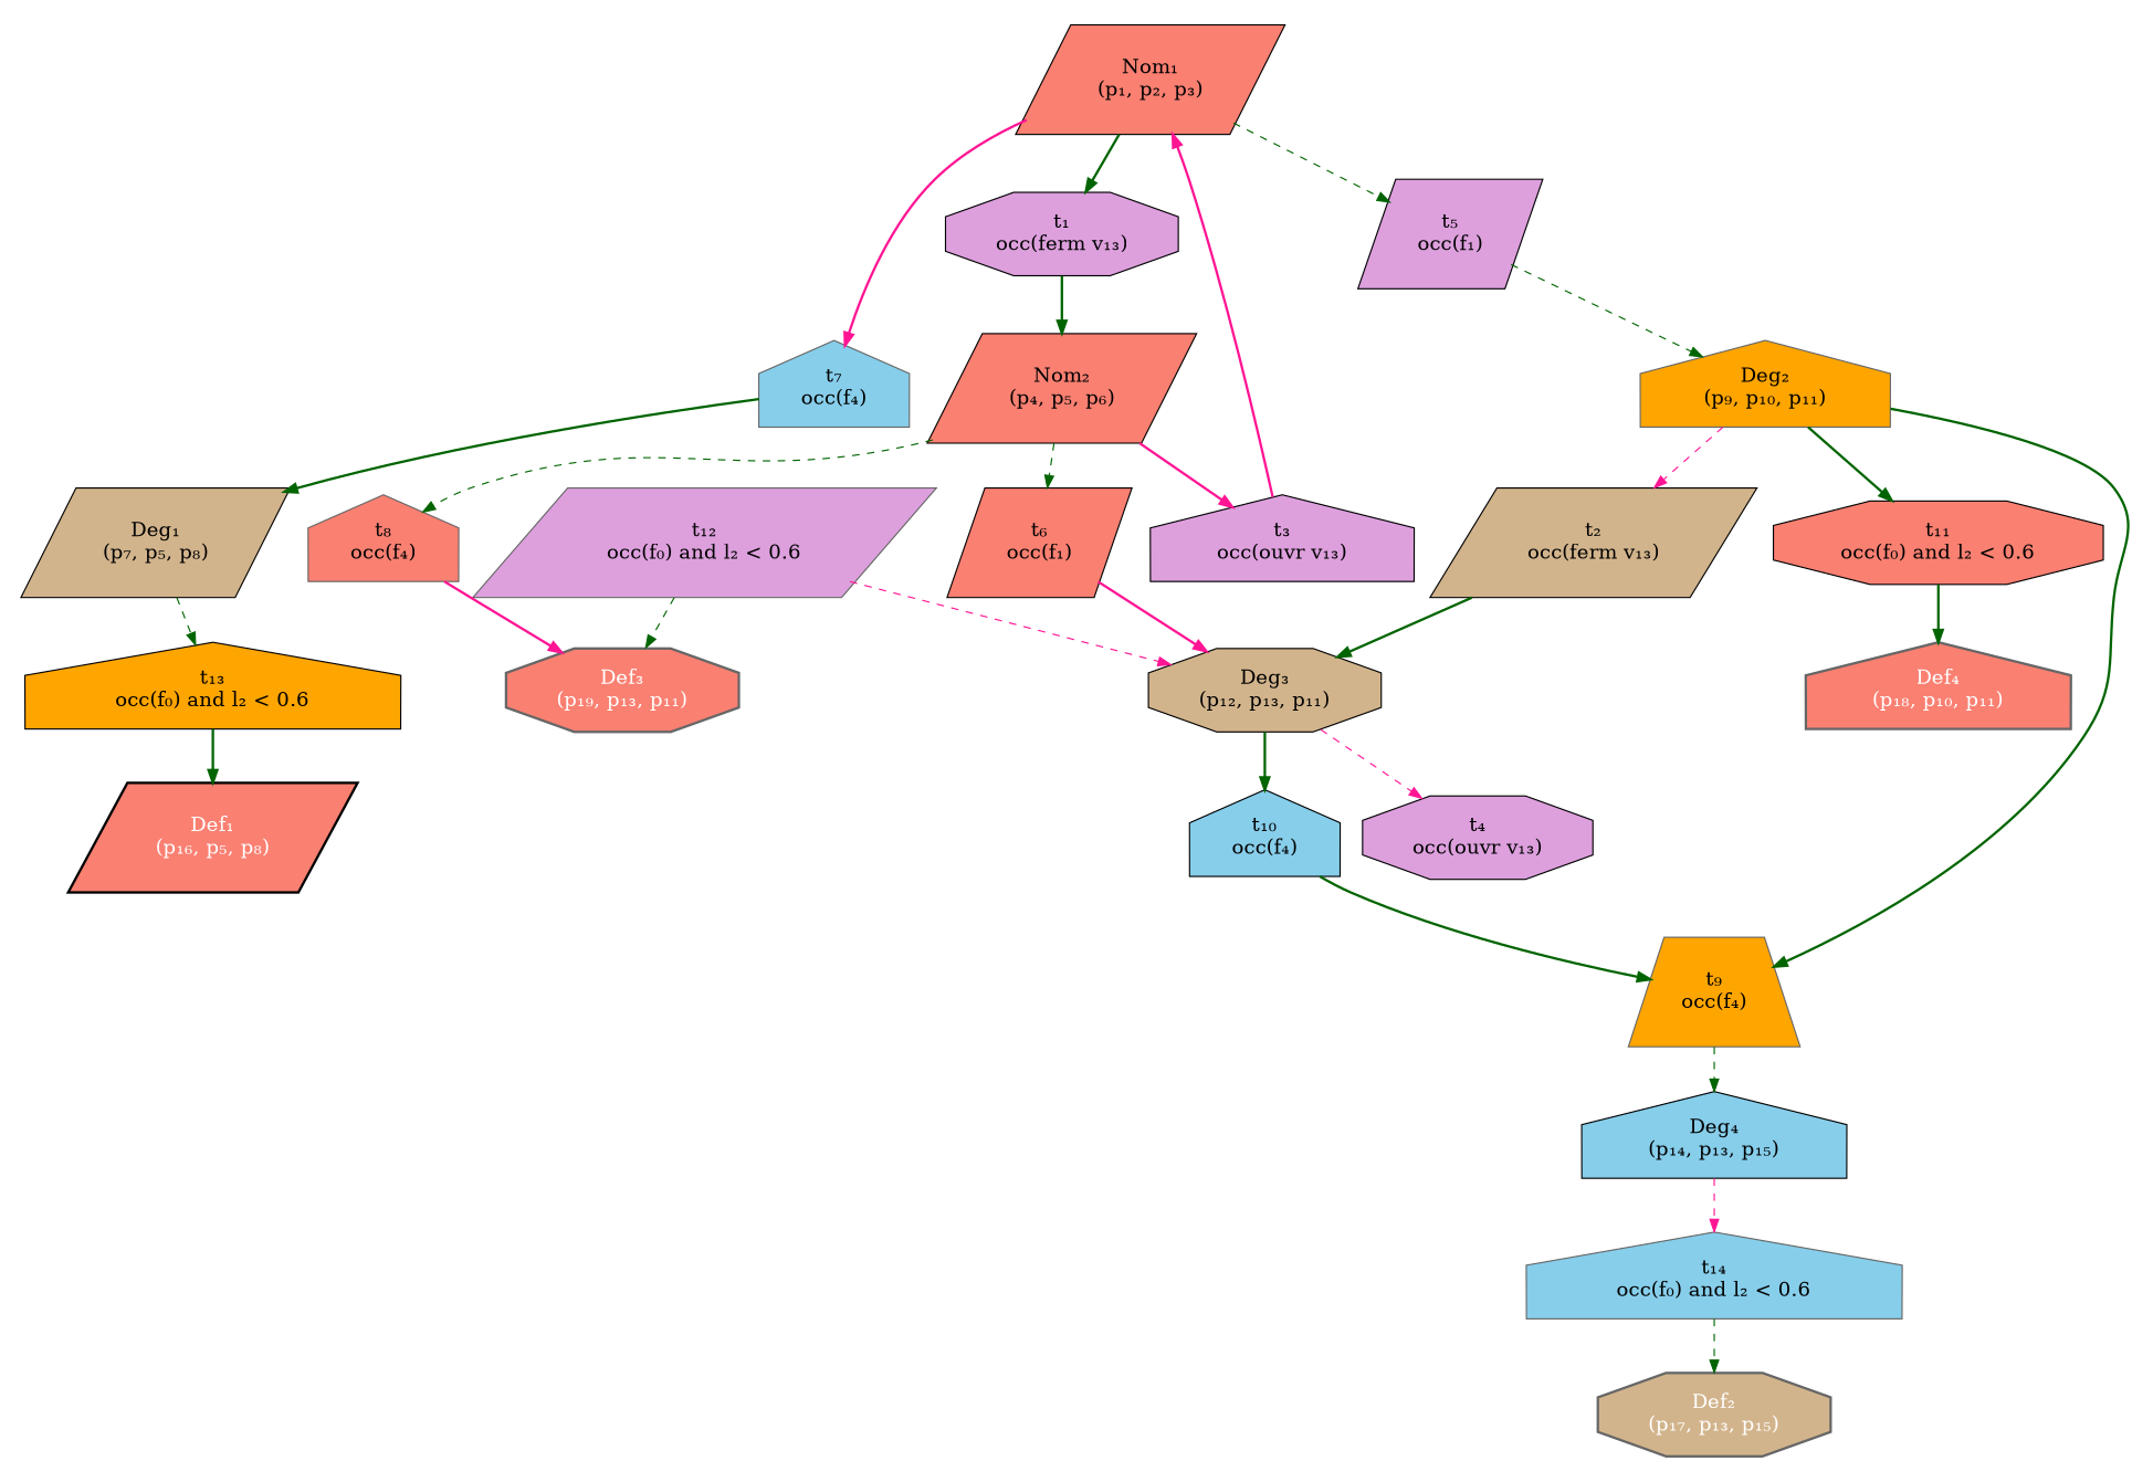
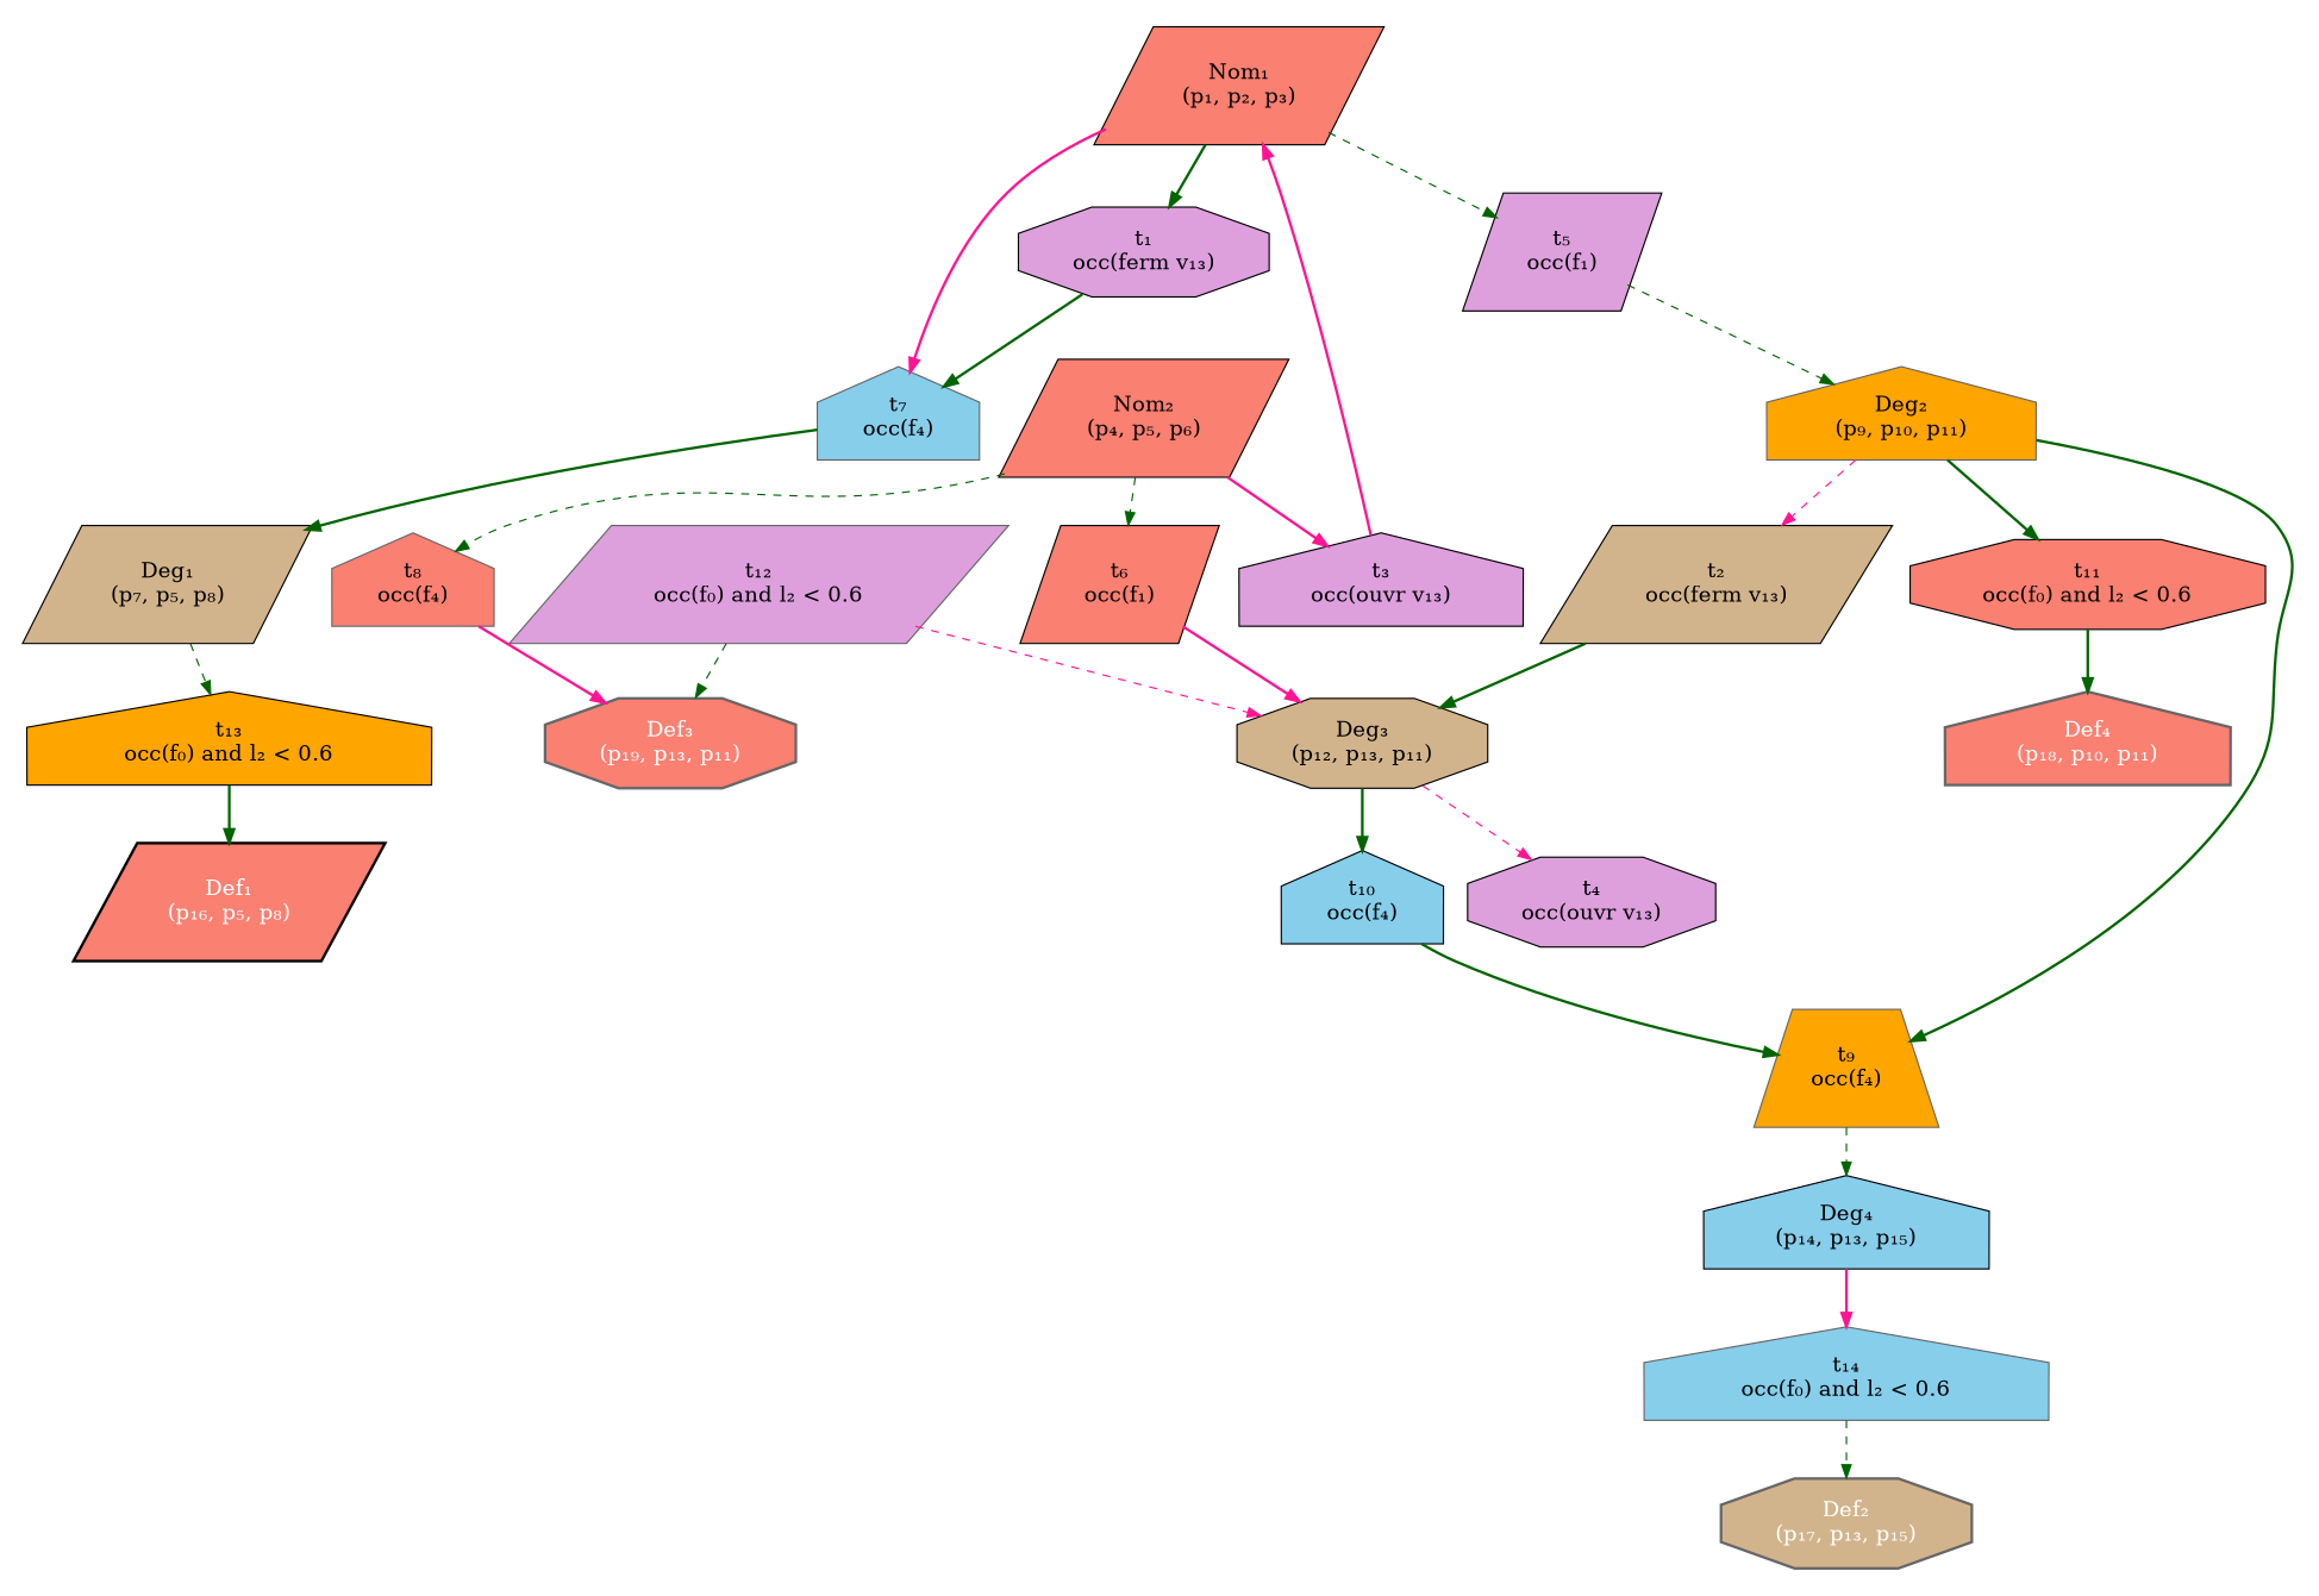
  digraph {
    splines=true
    node [color=black fillcolor=salmon fontcolor="#000000" fontsize=16 shape=house style=filled]
    edge [arrowhead=normal color=darkgreen style=bold]
    n1 [fillcolor=tan label="Deg₃\n(p₁₂, p₁₃, p₁₁)" shape=octagon]
    n2 [fillcolor=skyblue label="t₁₀\nocc(f₄)"]
    n3 [fillcolor=plum label="t₄\nocc(ouvr v₁₃)" shape=octagon]
    n4 [color=gray40 fillcolor=plum label="t₁₂\nocc(f₀) and l₂ < 0.6" shape=parallelogram]
    n5 [fontcolor="#ffffff" label="Def₁\n(p₁₆, p₅, p₈)" shape=parallelogram style="filled, bold"]
    n6 [fillcolor=plum label="t₁\nocc(ferm v₁₃)" shape=octagon]
    n7 [label="Nom₂\n(p₄, p₅, p₆)" shape=parallelogram]
    n8 [label="Nom₁\n(p₁, p₂, p₃)" shape=parallelogram]
    n9 [color=gray40 fillcolor=skyblue label="t₇\nocc(f₄)"]
    n10 [fillcolor=plum label="t₅\nocc(f₁)" shape=parallelogram]
    n11 [fillcolor=tan label="Deg₁\n(p₇, p₅, p₈)" shape=parallelogram]
    n12 [label="t₆\nocc(f₁)" shape=parallelogram]
    n13 [color=gray40 label="t₈\nocc(f₄)"]
    n14 [color=gray40 fontcolor="#ffffff" label="Def₄\n(p₁₈, p₁₀, p₁₁)" style="filled, bold"]
    n15 [color=gray40 fillcolor=skyblue label="t₁₄\nocc(f₀) and l₂ < 0.6"]
    n16 [color=gray40 fillcolor=tan fontcolor="#ffffff" label="Def₂\n(p₁₇, p₁₃, p₁₅)" shape=octagon style="filled, bold"]
    n17 [color=gray40 fillcolor=orange label="Deg₂\n(p₉, p₁₀, p₁₁)"]
    n18 [label="t₁₁\nocc(f₀) and l₂ < 0.6" shape=octagon]
    n19 [color=gray40 fillcolor=orange label="t₉\nocc(f₄)" shape=trapezium]
    n20 [fillcolor=tan label="t₂\nocc(ferm v₁₃)" shape=parallelogram]
    n21 [fillcolor=plum label="t₃\nocc(ouvr v₁₃)"]
    n22 [fillcolor=skyblue label="Deg₄\n(p₁₄, p₁₃, p₁₅)"]
    n23 [color=gray40 fontcolor="#ffffff" label="Def₃\n(p₁₉, p₁₃, p₁₁)" shape=octagon style="filled, bold"]
    n24 [fillcolor=orange label="t₁₃\nocc(f₀) and l₂ < 0.6"]
    subgraph cluster_1 {
      style=invis
      n1
      n2
      n3
      n4
      n5
      n6
      n7
      n8
      n9
      n10
      n11
      n12
      n13
      n14
      n15
      n16
      n17
      n18
      n19
      n20
      n21
      n22
      n23
      n24
    }
    n1 -> n2
    n1 -> n3 [color=deeppink style=dashed]
    n2 -> n19
    n4 -> n1 [color=deeppink style=dashed]
    n4 -> n23 [style=dashed]
-   n6 -> n7
+   n6 -> n9
    n7 -> n12 [style=dashed]
    n7 -> n13 [style=dashed]
    n7 -> n21 [color=deeppink]
    n8 -> n6
    n8 -> n9 [color=deeppink]
    n8 -> n10 [style=dashed]
    n9 -> n11
    n10 -> n17 [style=dashed]
    n11 -> n24 [style=dashed]
    n12 -> n1 [color=deeppink]
    n13 -> n23 [color=deeppink]
    n15 -> n16 [style=dashed]
    n17 -> n18
    n17 -> n19
    n17 -> n20 [color=deeppink style=dashed]
    n18 -> n14
    n19 -> n22 [style=dashed]
    n20 -> n1
    n21 -> n8 [color=deeppink]
-   n22 -> n15 [color=deeppink style=dashed]
+   n22 -> n15 [color=deeppink]
    n24 -> n5
  }
